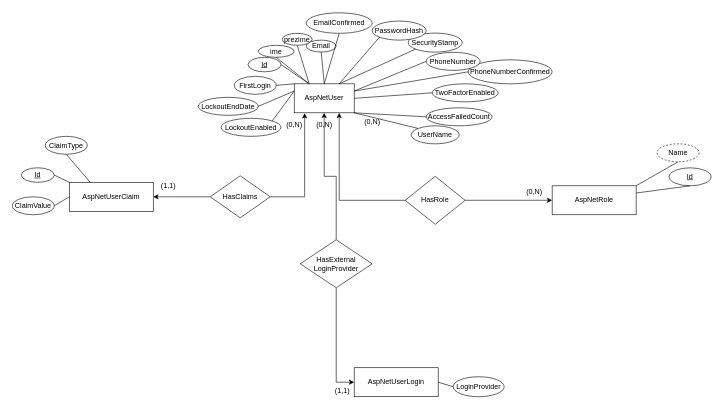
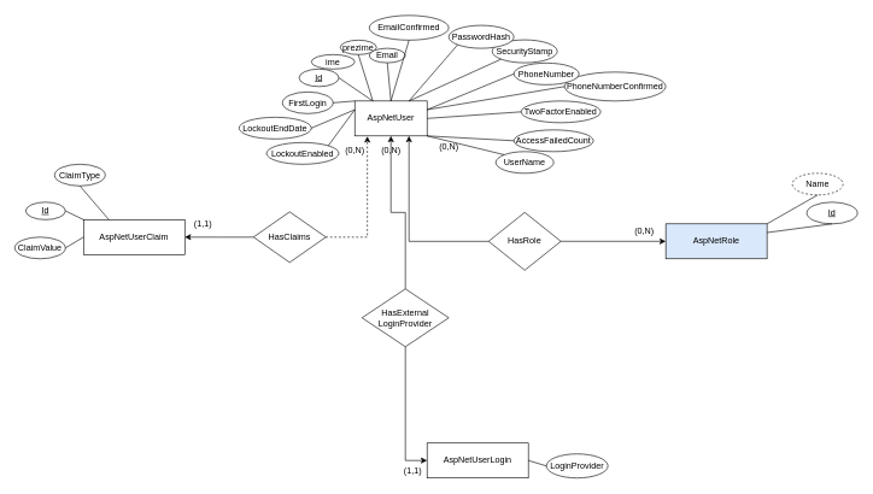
  <mxCell id="0" />
  <mxCell id="1" parent="0" />
  <mxCell id="2" value="ime" style="ellipse;whiteSpace=wrap;html=1;align=center;" vertex="1" parent="1"><mxGeometry x="430" y="74.8" width="60" height="20" as="geometry" /></mxCell>
  <mxCell id="3" value="prezime" style="ellipse;whiteSpace=wrap;html=1;align=center;" vertex="1" parent="1"><mxGeometry x="470" y="54.8" width="50" height="20" as="geometry" /></mxCell>
- <mxCell id="4" value="" style="endArrow=none;html=1;entryX=0.5;entryY=1;entryDx=0;entryDy=0;exitX=0.25;exitY=0;exitDx=0;exitDy=0;" edge="1" parent="1" target="2" source="6"><mxGeometry width="50" height="50" relative="1" as="geometry"><mxPoint x="546.6" y="100.7" as="sourcePoint" /><mxPoint x="580.14" y="31.5" as="targetPoint" /></mxGeometry></mxCell>
  <mxCell id="5" value="" style="endArrow=none;html=1;exitX=0.5;exitY=1;exitDx=0;exitDy=0;entryX=0.25;entryY=0;entryDx=0;entryDy=0;" edge="1" parent="1" source="3" target="6"><mxGeometry width="50" height="50" relative="1" as="geometry"><mxPoint x="570" y="81.12" as="sourcePoint" /><mxPoint x="530" y="139" as="targetPoint" /></mxGeometry></mxCell>
  <mxCell id="6" value="AspNetUser" style="rounded=0;whiteSpace=wrap;html=1;" vertex="1" parent="1"><mxGeometry x="490" y="139" width="100" height="48.3" as="geometry" /></mxCell>
  <mxCell id="7" value="&lt;u&gt;Id&lt;/u&gt;" style="ellipse;whiteSpace=wrap;html=1;align=center;" vertex="1" parent="1"><mxGeometry x="413" y="94.8" width="55" height="24.2" as="geometry" /></mxCell>
  <mxCell id="8" value="" style="endArrow=none;html=1;entryX=1;entryY=0.5;entryDx=0;entryDy=0;exitX=0.25;exitY=0;exitDx=0;exitDy=0;" edge="1" parent="1" source="6" target="7"><mxGeometry width="50" height="50" relative="1" as="geometry"><mxPoint x="556.6" y="110.7" as="sourcePoint" /><mxPoint x="550" y="89" as="targetPoint" /></mxGeometry></mxCell>
  <mxCell id="9" value="Email" style="ellipse;whiteSpace=wrap;html=1;align=center;" vertex="1" parent="1"><mxGeometry x="510" y="66.1" width="50" height="20" as="geometry" /></mxCell>
  <mxCell id="10" value="FirstLogin" style="ellipse;whiteSpace=wrap;html=1;align=center;" vertex="1" parent="1"><mxGeometry x="390" y="126.5" width="70" height="30" as="geometry" /></mxCell>
  <mxCell id="11" value="UserName" style="ellipse;whiteSpace=wrap;html=1;align=center;" vertex="1" parent="1"><mxGeometry x="685" y="209" width="80" height="30" as="geometry" /></mxCell>
  <mxCell id="12" value="AccessFailedCount" style="ellipse;whiteSpace=wrap;html=1;align=center;" vertex="1" parent="1"><mxGeometry x="710" y="179" width="110" height="30" as="geometry" /></mxCell>
  <mxCell id="13" value="LockoutEnabled" style="ellipse;whiteSpace=wrap;html=1;align=center;" vertex="1" parent="1"><mxGeometry x="368" y="196.5" width="100" height="30" as="geometry" /></mxCell>
  <mxCell id="14" value="LockoutEndDate" style="ellipse;whiteSpace=wrap;html=1;align=center;" vertex="1" parent="1"><mxGeometry x="330" y="161.5" width="100" height="30" as="geometry" /></mxCell>
  <mxCell id="15" value="TwoFactorEnabled" style="ellipse;whiteSpace=wrap;html=1;align=center;" vertex="1" parent="1"><mxGeometry x="720" y="139" width="110" height="30" as="geometry" /></mxCell>
  <mxCell id="16" value="PhoneNumberConfirmed" style="ellipse;whiteSpace=wrap;html=1;align=center;" vertex="1" parent="1"><mxGeometry x="780" y="99" width="140" height="40" as="geometry" /></mxCell>
  <mxCell id="17" value="PhoneNumber" style="ellipse;whiteSpace=wrap;html=1;align=center;" vertex="1" parent="1"><mxGeometry x="710" y="86.5" width="90" height="30" as="geometry" /></mxCell>
  <mxCell id="18" value="SecurityStamp" style="ellipse;whiteSpace=wrap;html=1;align=center;" vertex="1" parent="1"><mxGeometry x="680" y="54.4" width="90" height="31.7" as="geometry" /></mxCell>
  <mxCell id="19" value="PasswordHash" style="ellipse;whiteSpace=wrap;html=1;align=center;" vertex="1" parent="1"><mxGeometry x="620" y="34.4" width="90" height="31.7" as="geometry" /></mxCell>
  <mxCell id="20" value="EmailConfirmed" style="ellipse;whiteSpace=wrap;html=1;align=center;" vertex="1" parent="1"><mxGeometry x="510" y="20.6" width="110" height="34.2" as="geometry" /></mxCell>
  <mxCell id="21" value="" style="endArrow=none;html=1;exitX=0.5;exitY=1;exitDx=0;exitDy=0;entryX=0.5;entryY=0;entryDx=0;entryDy=0;" edge="1" parent="1" source="9" target="6"><mxGeometry width="50" height="50" relative="1" as="geometry"><mxPoint x="470" y="339" as="sourcePoint" /><mxPoint x="500" y="403.2" as="targetPoint" /></mxGeometry></mxCell>
  <mxCell id="22" value="" style="endArrow=none;html=1;exitX=0;exitY=1;exitDx=0;exitDy=0;entryX=0.75;entryY=0;entryDx=0;entryDy=0;" edge="1" parent="1" source="19" target="6"><mxGeometry width="50" height="50" relative="1" as="geometry"><mxPoint x="480" y="349" as="sourcePoint" /><mxPoint x="510" y="413.2" as="targetPoint" /></mxGeometry></mxCell>
  <mxCell id="23" value="" style="endArrow=none;html=1;exitX=0.5;exitY=1;exitDx=0;exitDy=0;entryX=0.5;entryY=0;entryDx=0;entryDy=0;" edge="1" parent="1" source="20" target="6"><mxGeometry width="50" height="50" relative="1" as="geometry"><mxPoint x="490" y="359" as="sourcePoint" /><mxPoint x="520" y="423.2" as="targetPoint" /></mxGeometry></mxCell>
  <mxCell id="24" value="" style="endArrow=none;html=1;exitX=0;exitY=1;exitDx=0;exitDy=0;entryX=0.75;entryY=0;entryDx=0;entryDy=0;" edge="1" parent="1" source="18" target="6"><mxGeometry width="50" height="50" relative="1" as="geometry"><mxPoint x="500" y="369" as="sourcePoint" /><mxPoint x="530" y="433.2" as="targetPoint" /></mxGeometry></mxCell>
  <mxCell id="25" value="" style="endArrow=none;html=1;exitX=0;exitY=0.5;exitDx=0;exitDy=0;entryX=1;entryY=0.25;entryDx=0;entryDy=0;" edge="1" parent="1" source="17" target="6"><mxGeometry width="50" height="50" relative="1" as="geometry"><mxPoint x="510" y="379" as="sourcePoint" /><mxPoint x="540" y="443.2" as="targetPoint" /></mxGeometry></mxCell>
  <mxCell id="26" value="" style="endArrow=none;html=1;exitX=1;exitY=1;exitDx=0;exitDy=0;entryX=0;entryY=0;entryDx=0;entryDy=0;" edge="1" parent="1" source="6" target="11"><mxGeometry width="50" height="50" relative="1" as="geometry"><mxPoint x="520" y="389" as="sourcePoint" /><mxPoint x="550" y="453.2" as="targetPoint" /></mxGeometry></mxCell>
  <mxCell id="27" value="" style="endArrow=none;html=1;exitX=0;exitY=0.5;exitDx=0;exitDy=0;entryX=1;entryY=1;entryDx=0;entryDy=0;" edge="1" parent="1" source="12" target="6"><mxGeometry width="50" height="50" relative="1" as="geometry"><mxPoint x="530" y="399" as="sourcePoint" /><mxPoint x="560" y="463.2" as="targetPoint" /></mxGeometry></mxCell>
  <mxCell id="28" value="" style="endArrow=none;html=1;exitX=0;exitY=0.5;exitDx=0;exitDy=0;entryX=1;entryY=0.5;entryDx=0;entryDy=0;" edge="1" parent="1" source="15" target="6"><mxGeometry width="50" height="50" relative="1" as="geometry"><mxPoint x="540" y="409" as="sourcePoint" /><mxPoint x="570" y="473.2" as="targetPoint" /></mxGeometry></mxCell>
  <mxCell id="29" value="" style="endArrow=none;html=1;exitX=0;exitY=0.5;exitDx=0;exitDy=0;entryX=1;entryY=0.25;entryDx=0;entryDy=0;" edge="1" parent="1" source="16" target="6"><mxGeometry width="50" height="50" relative="1" as="geometry"><mxPoint x="550" y="419" as="sourcePoint" /><mxPoint x="580" y="483.2" as="targetPoint" /></mxGeometry></mxCell>
  <mxCell id="30" value="" style="endArrow=none;html=1;exitX=1;exitY=0;exitDx=0;exitDy=0;entryX=0;entryY=0.25;entryDx=0;entryDy=0;" edge="1" parent="1" source="13" target="6"><mxGeometry width="50" height="50" relative="1" as="geometry"><mxPoint x="560" y="429" as="sourcePoint" /><mxPoint x="590" y="493.2" as="targetPoint" /></mxGeometry></mxCell>
  <mxCell id="31" value="" style="endArrow=none;html=1;exitX=1;exitY=0.5;exitDx=0;exitDy=0;entryX=0;entryY=0.25;entryDx=0;entryDy=0;" edge="1" parent="1" source="14" target="6"><mxGeometry width="50" height="50" relative="1" as="geometry"><mxPoint x="570" y="439" as="sourcePoint" /><mxPoint x="600" y="503.2" as="targetPoint" /></mxGeometry></mxCell>
  <mxCell id="32" value="" style="endArrow=none;html=1;exitX=1;exitY=0.5;exitDx=0;exitDy=0;entryX=0;entryY=0;entryDx=0;entryDy=0;" edge="1" parent="1" source="10" target="6"><mxGeometry width="50" height="50" relative="1" as="geometry"><mxPoint x="580" y="449" as="sourcePoint" /><mxPoint x="610" y="513.2" as="targetPoint" /></mxGeometry></mxCell>
  <mxCell id="33" value="AspNetUserClaim" style="rounded=0;whiteSpace=wrap;html=1;" vertex="1" parent="1"><mxGeometry x="115" y="303.2" width="140" height="48.3" as="geometry" /></mxCell>
  <mxCell id="34" value="&lt;u&gt;Id&lt;/u&gt;" style="ellipse;whiteSpace=wrap;html=1;align=center;" vertex="1" parent="1"><mxGeometry x="35" y="279" width="55" height="24.2" as="geometry" /></mxCell>
  <mxCell id="35" value="ClaimValue" style="ellipse;whiteSpace=wrap;html=1;align=center;" vertex="1" parent="1"><mxGeometry x="20" y="327.3" width="70" height="30" as="geometry" /></mxCell>
  <mxCell id="36" value="ClaimType" style="ellipse;whiteSpace=wrap;html=1;align=center;" vertex="1" parent="1"><mxGeometry x="75" y="226.5" width="70" height="30" as="geometry" /></mxCell>
  <mxCell id="37" value="" style="endArrow=none;html=1;exitX=0.5;exitY=1;exitDx=0;exitDy=0;entryX=0.25;entryY=0;entryDx=0;entryDy=0;" edge="1" parent="1" source="36" target="33"><mxGeometry width="50" height="50" relative="1" as="geometry"><mxPoint x="289.207" y="181.155" as="sourcePoint" /><mxPoint x="325" y="131.075" as="targetPoint" /></mxGeometry></mxCell>
  <mxCell id="38" value="" style="endArrow=none;html=1;exitX=1;exitY=0.5;exitDx=0;exitDy=0;entryX=0;entryY=0;entryDx=0;entryDy=0;" edge="1" parent="1" source="34" target="33"><mxGeometry width="50" height="50" relative="1" as="geometry"><mxPoint x="155" y="251.5" as="sourcePoint" /><mxPoint x="160" y="313.2" as="targetPoint" /></mxGeometry></mxCell>
  <mxCell id="39" value="" style="endArrow=none;html=1;exitX=1;exitY=0.5;exitDx=0;exitDy=0;entryX=0;entryY=0.5;entryDx=0;entryDy=0;" edge="1" parent="1" source="35" target="33"><mxGeometry width="50" height="50" relative="1" as="geometry"><mxPoint x="100" y="301.1" as="sourcePoint" /><mxPoint x="125" y="313.2" as="targetPoint" /></mxGeometry></mxCell>
- <mxCell id="40" value="AspNetRole" style="rounded=0;whiteSpace=wrap;html=1;" vertex="1" parent="1"><mxGeometry x="920" y="309" width="140" height="48.3" as="geometry" /></mxCell>
+ <mxCell id="40" value="AspNetRole" style="rounded=0;whiteSpace=wrap;html=1;fillColor=#dae8fc;" vertex="1" parent="1"><mxGeometry x="920" y="309" width="140" height="48.3" as="geometry" /></mxCell>
  <mxCell id="41" value="AspNetUserLogin" style="rounded=0;whiteSpace=wrap;html=1;" vertex="1" parent="1"><mxGeometry x="590" y="612.3" width="140" height="48.3" as="geometry" /></mxCell>
  <mxCell id="42" value="Name" style="ellipse;whiteSpace=wrap;html=1;align=center;dashed=1;" vertex="1" parent="1"><mxGeometry x="1095" y="239" width="70" height="30" as="geometry" /></mxCell>
  <mxCell id="43" value="" style="endArrow=none;html=1;exitX=0.5;exitY=1;exitDx=0;exitDy=0;entryX=1;entryY=0;entryDx=0;entryDy=0;" edge="1" parent="1" source="42" target="40"><mxGeometry width="50" height="50" relative="1" as="geometry"><mxPoint x="1309.207" y="193.655" as="sourcePoint" /><mxPoint x="1170" y="315.7" as="targetPoint" /></mxGeometry></mxCell>
  <mxCell id="44" value="&lt;u&gt;Id&lt;/u&gt;" style="ellipse;whiteSpace=wrap;html=1;align=center;" vertex="1" parent="1"><mxGeometry x="1115" y="279" width="70" height="30" as="geometry" /></mxCell>
  <mxCell id="45" value="" style="endArrow=none;html=1;exitX=0.5;exitY=1;exitDx=0;exitDy=0;entryX=1;entryY=0.25;entryDx=0;entryDy=0;" edge="1" parent="1" source="44" target="40"><mxGeometry width="50" height="50" relative="1" as="geometry"><mxPoint x="1319.207" y="203.655" as="sourcePoint" /><mxPoint x="1180" y="325.7" as="targetPoint" /></mxGeometry></mxCell>
  <mxCell id="46" value="LoginProvider" style="ellipse;whiteSpace=wrap;html=1;align=center;" vertex="1" parent="1"><mxGeometry x="755" y="627.3" width="85" height="33.3" as="geometry" /></mxCell>
  <mxCell id="47" value="" style="endArrow=none;html=1;exitX=0;exitY=0.5;exitDx=0;exitDy=0;entryX=1;entryY=0.5;entryDx=0;entryDy=0;" edge="1" parent="1" source="46" target="41"><mxGeometry width="50" height="50" relative="1" as="geometry"><mxPoint x="944.207" y="607.755" as="sourcePoint" /><mxPoint x="675" y="643.95" as="targetPoint" /></mxGeometry></mxCell>
  <mxCell id="48" style="edgeStyle=orthogonalEdgeStyle;rounded=0;orthogonalLoop=1;jettySize=auto;html=1;entryX=1;entryY=0.5;entryDx=0;entryDy=0;" edge="1" parent="1" source="50" target="33"><mxGeometry relative="1" as="geometry" /></mxCell>
- <mxCell id="49" style="edgeStyle=orthogonalEdgeStyle;rounded=0;orthogonalLoop=1;jettySize=auto;html=1;entryX=0.174;entryY=1.013;entryDx=0;entryDy=0;entryPerimeter=0;" edge="1" parent="1" source="50" target="6"><mxGeometry relative="1" as="geometry" /></mxCell>
+ <mxCell id="49" style="edgeStyle=orthogonalEdgeStyle;rounded=0;orthogonalLoop=1;jettySize=auto;html=1;entryX=0.174;entryY=1.013;entryDx=0;entryDy=0;entryPerimeter=0;dashed=1;" edge="1" parent="1" source="50" target="6"><mxGeometry relative="1" as="geometry" /></mxCell>
  <mxCell id="50" value="HasClaims" style="rhombus;whiteSpace=wrap;html=1;" vertex="1" parent="1"><mxGeometry x="350" y="292.35" width="100" height="70" as="geometry" /></mxCell>
  <mxCell id="51" style="edgeStyle=orthogonalEdgeStyle;rounded=0;orthogonalLoop=1;jettySize=auto;html=1;entryX=0;entryY=0.5;entryDx=0;entryDy=0;" edge="1" parent="1" source="53" target="40"><mxGeometry relative="1" as="geometry" /></mxCell>
  <mxCell id="52" style="edgeStyle=orthogonalEdgeStyle;rounded=0;orthogonalLoop=1;jettySize=auto;html=1;entryX=0.75;entryY=1;entryDx=0;entryDy=0;" edge="1" parent="1" source="53" target="6"><mxGeometry relative="1" as="geometry" /></mxCell>
  <mxCell id="53" value="HasRole" style="rhombus;whiteSpace=wrap;html=1;" vertex="1" parent="1"><mxGeometry x="675" y="293.15" width="100" height="80" as="geometry" /></mxCell>
  <mxCell id="54" style="edgeStyle=orthogonalEdgeStyle;rounded=0;orthogonalLoop=1;jettySize=auto;html=1;entryX=0;entryY=0.5;entryDx=0;entryDy=0;" edge="1" parent="1" source="56" target="41"><mxGeometry relative="1" as="geometry" /></mxCell>
  <mxCell id="55" style="edgeStyle=orthogonalEdgeStyle;rounded=0;orthogonalLoop=1;jettySize=auto;html=1;entryX=0.5;entryY=1;entryDx=0;entryDy=0;" edge="1" parent="1" source="56" target="6"><mxGeometry relative="1" as="geometry" /></mxCell>
  <mxCell id="56" value="HasExternal&lt;br&gt;LoginProvider" style="rhombus;whiteSpace=wrap;html=1;" vertex="1" parent="1"><mxGeometry x="500" y="399" width="120" height="80" as="geometry" /></mxCell>
  <mxCell id="57" value="(0,N)" style="text;html=1;align=center;verticalAlign=middle;resizable=0;points=[];autosize=1;" vertex="1" parent="1"><mxGeometry x="470" y="196.5" width="40" height="20" as="geometry" /></mxCell>
  <mxCell id="58" value="(1,1)" style="text;html=1;align=center;verticalAlign=middle;resizable=0;points=[];autosize=1;" vertex="1" parent="1"><mxGeometry x="260" y="299" width="40" height="20" as="geometry" /></mxCell>
  <mxCell id="59" value="(0,N)" style="text;html=1;align=center;verticalAlign=middle;resizable=0;points=[];autosize=1;" vertex="1" parent="1"><mxGeometry x="520" y="196.5" width="40" height="20" as="geometry" /></mxCell>
  <mxCell id="60" value="(0,N)" style="text;html=1;align=center;verticalAlign=middle;resizable=0;points=[];autosize=1;" vertex="1" parent="1"><mxGeometry x="600" y="191.5" width="40" height="20" as="geometry" /></mxCell>
  <mxCell id="61" value="(0,N)" style="text;html=1;align=center;verticalAlign=middle;resizable=0;points=[];autosize=1;" vertex="1" parent="1"><mxGeometry x="870" y="309" width="40" height="20" as="geometry" /></mxCell>
  <mxCell id="62" value="(1,1)" style="text;html=1;align=center;verticalAlign=middle;resizable=0;points=[];autosize=1;" vertex="1" parent="1"><mxGeometry x="550" y="640.6" width="40" height="20" as="geometry" /></mxCell>
